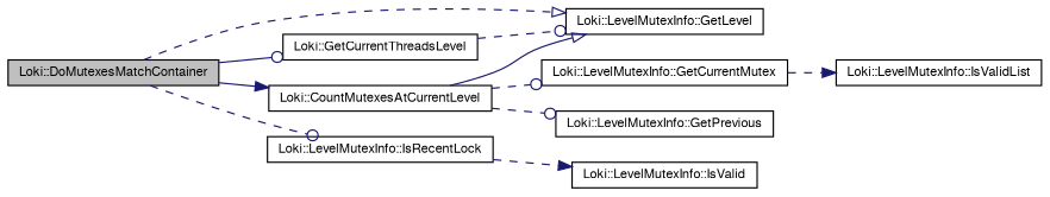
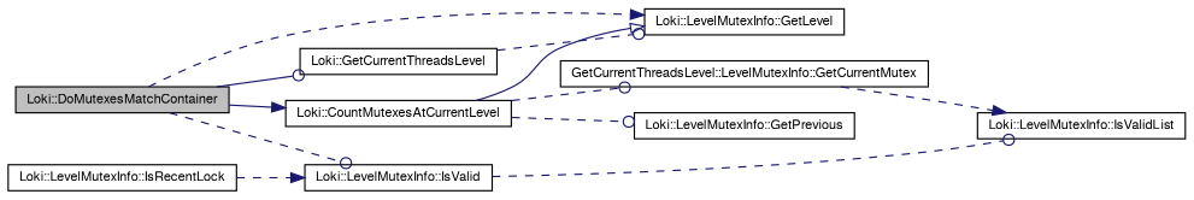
  digraph {
    rankdir=LR
    node [color=black fontname=FreeSans fontsize=10 shape=record]
    edge [arrowhead=odot color=midnightblue fontname=FreeSans fontsize=10 labelfontname=FreeSans labelfontsize=10 style=dashed]
    n1 [fillcolor=grey75 fontcolor=black height=0.2 label="Loki::DoMutexesMatchContainer" style=filled width=0.4]
    n2 [height=0.2 label="Loki::CountMutexesAtCurrentLevel" width=0.4]
    n3 [height=0.2 label="Loki::LevelMutexInfo::GetLevel" width=0.4]
    n4 [height=0.2 label="Loki::GetCurrentThreadsLevel" width=0.4]
    n5 [height=0.2 label="Loki::LevelMutexInfo::IsRecentLock" width=0.4]
-   n6 [height=0.2 label="Loki::LevelMutexInfo::GetCurrentMutex" width=0.4]
+   n6 [height=0.2 label="GetCurrentThreadsLevel::LevelMutexInfo::GetCurrentMutex" width=0.4]
    n7 [height=0.2 label="Loki::LevelMutexInfo::GetPrevious" width=0.4]
    n8 [height=0.2 label="Loki::LevelMutexInfo::IsValid" width=0.4]
    n9 [height=0.2 label="Loki::LevelMutexInfo::IsValidList" width=0.4]
    n1 -> n2 [arrowhead=normal style=solid]
-   n1 -> n3 [arrowhead=onormal]
+   n1 -> n3 [arrowhead=normal]
    n1 -> n4 [style=solid]
-   n1 -> n5
+   n1 -> n8
    n2 -> n3 [arrowhead=onormal style=solid]
    n2 -> n6
    n2 -> n7
    n4 -> n3
    n5 -> n8 [arrowhead=normal]
    n6 -> n9 [arrowhead=normal]
+   n8 -> n9
  }
